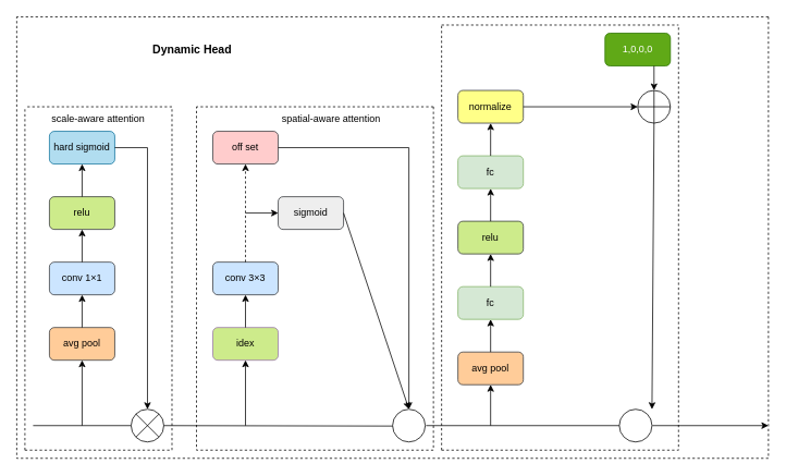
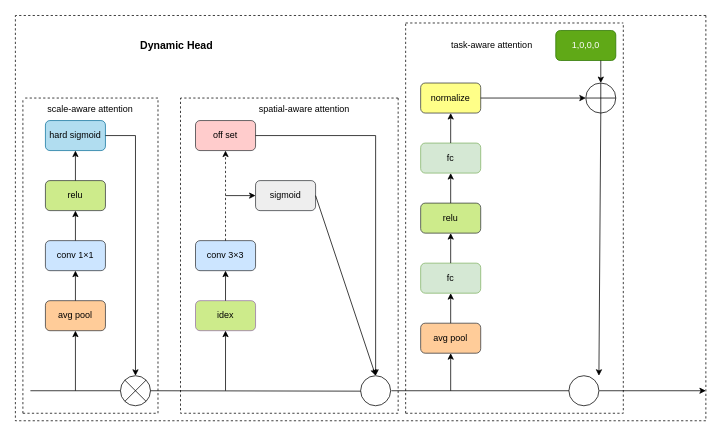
  <mxCell id="0" />
  <mxCell id="1" parent="0" />
  <mxCell id="2" value="hard sigmoid" style="rounded=1;whiteSpace=wrap;html=1;fillColor=#b1ddf0;strokeColor=#10739e;" vertex="1" parent="1"><mxGeometry x="60" y="160" width="80" height="40" as="geometry" /></mxCell>
  <mxCell id="3" value="relu" style="rounded=1;whiteSpace=wrap;html=1;fillColor=#cdeb8b;strokeColor=#36393d;" vertex="1" parent="1"><mxGeometry x="60" y="240" width="80" height="40" as="geometry" /></mxCell>
  <mxCell id="4" value="conv 1×1" style="rounded=1;whiteSpace=wrap;html=1;fillColor=#cce5ff;strokeColor=#36393d;" vertex="1" parent="1"><mxGeometry x="60" y="320" width="80" height="40" as="geometry" /></mxCell>
  <mxCell id="5" value="avg pool" style="rounded=1;whiteSpace=wrap;html=1;fillColor=#ffcc99;strokeColor=#36393d;" vertex="1" parent="1"><mxGeometry x="60" y="400" width="80" height="40" as="geometry" /></mxCell>
  <mxCell id="6" value="" style="endArrow=classic;html=1;rounded=0;entryX=0.5;entryY=1;entryDx=0;entryDy=0;" edge="1" parent="1" target="5"><mxGeometry width="50" height="50" relative="1" as="geometry"><mxPoint x="100" y="520" as="sourcePoint" /><mxPoint x="460" y="330" as="targetPoint" /></mxGeometry></mxCell>
  <mxCell id="7" value="" style="endArrow=classic;html=1;rounded=0;entryX=0.5;entryY=1;entryDx=0;entryDy=0;exitX=0.5;exitY=0;exitDx=0;exitDy=0;" edge="1" parent="1" source="5" target="4"><mxGeometry width="50" height="50" relative="1" as="geometry"><mxPoint x="410" y="380" as="sourcePoint" /><mxPoint x="460" y="330" as="targetPoint" /></mxGeometry></mxCell>
  <mxCell id="8" value="" style="endArrow=classic;html=1;rounded=0;entryX=0.5;entryY=1;entryDx=0;entryDy=0;exitX=0.5;exitY=0;exitDx=0;exitDy=0;" edge="1" parent="1" source="3" target="2"><mxGeometry width="50" height="50" relative="1" as="geometry"><mxPoint x="410" y="380" as="sourcePoint" /><mxPoint x="460" y="330" as="targetPoint" /></mxGeometry></mxCell>
  <mxCell id="9" value="" style="endArrow=classic;html=1;rounded=0;entryX=0.5;entryY=1;entryDx=0;entryDy=0;exitX=0.5;exitY=0;exitDx=0;exitDy=0;" edge="1" parent="1" source="4" target="3"><mxGeometry width="50" height="50" relative="1" as="geometry"><mxPoint x="410" y="380" as="sourcePoint" /><mxPoint x="460" y="330" as="targetPoint" /></mxGeometry></mxCell>
  <mxCell id="10" value="off set" style="rounded=1;whiteSpace=wrap;html=1;fillColor=#ffcccc;strokeColor=#36393d;" vertex="1" parent="1"><mxGeometry x="260" y="160" width="80" height="40" as="geometry" /></mxCell>
  <mxCell id="11" value="sigmoid" style="rounded=1;whiteSpace=wrap;html=1;fillColor=#eeeeee;strokeColor=#36393d;" vertex="1" parent="1"><mxGeometry x="340" y="240" width="80" height="40" as="geometry" /></mxCell>
  <mxCell id="12" value="conv 3×3" style="rounded=1;whiteSpace=wrap;html=1;fillColor=#cce5ff;strokeColor=#36393d;" vertex="1" parent="1"><mxGeometry x="260" y="320" width="80" height="40" as="geometry" /></mxCell>
  <mxCell id="13" value="idex" style="rounded=1;whiteSpace=wrap;html=1;fillColor=#cdeb8b;strokeColor=#9673a6;" vertex="1" parent="1"><mxGeometry x="260" y="400" width="80" height="40" as="geometry" /></mxCell>
  <mxCell id="14" value="" style="endArrow=classic;html=1;rounded=0;entryX=0.5;entryY=1;entryDx=0;entryDy=0;" edge="1" parent="1" target="13"><mxGeometry width="50" height="50" relative="1" as="geometry"><mxPoint x="300" y="520" as="sourcePoint" /><mxPoint x="460" y="330" as="targetPoint" /></mxGeometry></mxCell>
  <mxCell id="15" value="" style="endArrow=classic;html=1;rounded=0;entryX=0.5;entryY=1;entryDx=0;entryDy=0;exitX=0.5;exitY=0;exitDx=0;exitDy=0;" edge="1" parent="1" source="13" target="12"><mxGeometry width="50" height="50" relative="1" as="geometry"><mxPoint x="410" y="380" as="sourcePoint" /><mxPoint x="460" y="330" as="targetPoint" /></mxGeometry></mxCell>
  <mxCell id="16" value="" style="endArrow=classic;html=1;rounded=0;entryX=0.5;entryY=1;entryDx=0;entryDy=0;exitX=0.5;exitY=0;exitDx=0;exitDy=0;dashed=1;" edge="1" parent="1" source="12" target="10"><mxGeometry width="50" height="50" relative="1" as="geometry"><mxPoint x="410" y="380" as="sourcePoint" /><mxPoint x="460" y="330" as="targetPoint" /></mxGeometry></mxCell>
  <mxCell id="17" value="" style="endArrow=classic;html=1;rounded=0;" edge="1" parent="1"><mxGeometry width="50" height="50" relative="1" as="geometry"><mxPoint x="300" y="260" as="sourcePoint" /><mxPoint x="340" y="260" as="targetPoint" /></mxGeometry></mxCell>
  <mxCell id="18" value="normalize" style="rounded=1;whiteSpace=wrap;html=1;fillColor=#ffff88;strokeColor=#36393d;" vertex="1" parent="1"><mxGeometry x="560" y="110" width="80" height="40" as="geometry" /></mxCell>
  <mxCell id="19" value="fc" style="rounded=1;whiteSpace=wrap;html=1;fillColor=#d5e8d4;strokeColor=#82b366;" vertex="1" parent="1"><mxGeometry x="560" y="190" width="80" height="40" as="geometry" /></mxCell>
  <mxCell id="20" value="relu" style="rounded=1;whiteSpace=wrap;html=1;fillColor=#cdeb8b;strokeColor=#36393d;" vertex="1" parent="1"><mxGeometry x="560" y="270" width="80" height="40" as="geometry" /></mxCell>
  <mxCell id="21" value="fc" style="rounded=1;whiteSpace=wrap;html=1;fillColor=#d5e8d4;strokeColor=#82b366;" vertex="1" parent="1"><mxGeometry x="560" y="350" width="80" height="40" as="geometry" /></mxCell>
  <mxCell id="22" value="avg pool" style="rounded=1;whiteSpace=wrap;html=1;fillColor=#ffcc99;strokeColor=#36393d;" vertex="1" parent="1"><mxGeometry x="560" y="430" width="80" height="40" as="geometry" /></mxCell>
  <mxCell id="23" value="1,0,0,0" style="rounded=1;whiteSpace=wrap;html=1;fillColor=#60a917;strokeColor=#2D7600;fontColor=#ffffff;" vertex="1" parent="1"><mxGeometry x="740" width="80" height="40" as="geometry" y="40" /></mxCell>
  <mxCell id="24" value="" style="endArrow=classic;html=1;rounded=0;entryX=0.5;entryY=1;entryDx=0;entryDy=0;" edge="1" parent="1" target="22"><mxGeometry width="50" height="50" relative="1" as="geometry"><mxPoint x="600" y="520" as="sourcePoint" /><mxPoint x="610" y="320" as="targetPoint" /></mxGeometry></mxCell>
  <mxCell id="25" value="" style="endArrow=classic;html=1;rounded=0;entryX=0.5;entryY=1;entryDx=0;entryDy=0;exitX=0.5;exitY=0;exitDx=0;exitDy=0;" edge="1" parent="1" source="22" target="21"><mxGeometry width="50" height="50" relative="1" as="geometry"><mxPoint x="560" y="370" as="sourcePoint" /><mxPoint x="610" y="320" as="targetPoint" /></mxGeometry></mxCell>
  <mxCell id="26" value="" style="endArrow=classic;html=1;rounded=0;entryX=0.5;entryY=1;entryDx=0;entryDy=0;exitX=0.5;exitY=0;exitDx=0;exitDy=0;" edge="1" parent="1" source="21" target="20"><mxGeometry width="50" height="50" relative="1" as="geometry"><mxPoint x="560" y="370" as="sourcePoint" /><mxPoint x="610" y="320" as="targetPoint" /></mxGeometry></mxCell>
  <mxCell id="27" value="" style="endArrow=classic;html=1;rounded=0;entryX=0.5;entryY=1;entryDx=0;entryDy=0;exitX=0.5;exitY=0;exitDx=0;exitDy=0;" edge="1" parent="1" source="20" target="19"><mxGeometry width="50" height="50" relative="1" as="geometry"><mxPoint x="560" y="370" as="sourcePoint" /><mxPoint x="610" y="320" as="targetPoint" /></mxGeometry></mxCell>
  <mxCell id="28" value="" style="endArrow=classic;html=1;rounded=0;entryX=0.5;entryY=1;entryDx=0;entryDy=0;exitX=0.5;exitY=0;exitDx=0;exitDy=0;" edge="1" parent="1" source="19" target="18"><mxGeometry width="50" height="50" relative="1" as="geometry"><mxPoint x="560" y="370" as="sourcePoint" /><mxPoint x="610" y="320" as="targetPoint" /></mxGeometry></mxCell>
  <mxCell id="29" value="" style="endArrow=classic;html=1;rounded=0;exitX=0.5;exitY=1;exitDx=0;exitDy=0;" edge="1" parent="1"><mxGeometry width="50" height="50" relative="1" as="geometry"><mxPoint x="800" y="80" as="sourcePoint" /><mxPoint x="800" y="110" as="targetPoint" /></mxGeometry></mxCell>
  <mxCell id="30" value="" style="endArrow=classic;html=1;rounded=0;exitX=1;exitY=0.5;exitDx=0;exitDy=0;" edge="1" parent="1" source="18"><mxGeometry width="50" height="50" relative="1" as="geometry"><mxPoint x="560" y="370" as="sourcePoint" /><mxPoint x="780" y="130" as="targetPoint" /></mxGeometry></mxCell>
  <mxCell id="31" value="" style="ellipse;whiteSpace=wrap;html=1;aspect=fixed;" vertex="1" parent="1"><mxGeometry x="780" y="110" width="40" height="40" as="geometry" /></mxCell>
  <mxCell id="32" value="" style="endArrow=none;html=1;rounded=0;entryX=0;entryY=0.5;entryDx=0;entryDy=0;exitX=1;exitY=0.5;exitDx=0;exitDy=0;" edge="1" parent="1" source="31" target="31"><mxGeometry width="50" height="50" relative="1" as="geometry"><mxPoint x="560" y="370" as="sourcePoint" /><mxPoint x="610" y="320" as="targetPoint" /></mxGeometry></mxCell>
  <mxCell id="33" value="" style="endArrow=none;html=1;rounded=0;entryX=0.5;entryY=0;entryDx=0;entryDy=0;exitX=0.5;exitY=1;exitDx=0;exitDy=0;" edge="1" parent="1" source="31" target="31"><mxGeometry width="50" height="50" relative="1" as="geometry"><mxPoint x="560" y="370" as="sourcePoint" /><mxPoint x="610" y="320" as="targetPoint" /></mxGeometry></mxCell>
  <mxCell id="34" value="" style="endArrow=classic;html=1;rounded=0;entryX=0.5;entryY=0;entryDx=0;entryDy=0;" edge="1" parent="1"><mxGeometry width="50" height="50" relative="1" as="geometry"><mxPoint x="800" y="150" as="sourcePoint" /><mxPoint x="797.5" y="500" as="targetPoint" /></mxGeometry></mxCell>
  <mxCell id="35" value="" style="endArrow=none;html=1;rounded=0;entryX=0;entryY=0.5;entryDx=0;entryDy=0;" edge="1" parent="1" target="37"><mxGeometry width="50" height="50" relative="1" as="geometry"><mxPoint x="40" y="520" as="sourcePoint" /><mxPoint x="140" y="520" as="targetPoint" /></mxGeometry></mxCell>
  <mxCell id="36" value="" style="endArrow=classic;html=1;rounded=0;exitX=1;exitY=0.5;exitDx=0;exitDy=0;" edge="1" parent="1" source="2"><mxGeometry width="50" height="50" relative="1" as="geometry"><mxPoint x="500" y="380" as="sourcePoint" /><mxPoint x="180" y="500" as="targetPoint" /><Array as="points"><mxPoint x="180" y="180" /></Array></mxGeometry></mxCell>
  <mxCell id="37" value="" style="ellipse;whiteSpace=wrap;html=1;aspect=fixed;" vertex="1" parent="1"><mxGeometry x="160" y="500" width="40" height="40" as="geometry" /></mxCell>
  <mxCell id="38" value="" style="endArrow=none;html=1;rounded=0;exitX=0;exitY=0;exitDx=0;exitDy=0;entryX=1;entryY=1;entryDx=0;entryDy=0;" edge="1" parent="1" source="37" target="37"><mxGeometry width="50" height="50" relative="1" as="geometry"><mxPoint x="500" y="380" as="sourcePoint" /><mxPoint x="550" y="330" as="targetPoint" /></mxGeometry></mxCell>
  <mxCell id="39" value="" style="endArrow=none;html=1;rounded=0;entryX=1;entryY=0;entryDx=0;entryDy=0;exitX=0;exitY=1;exitDx=0;exitDy=0;" edge="1" parent="1" source="37" target="37"><mxGeometry width="50" height="50" relative="1" as="geometry"><mxPoint x="500" y="380" as="sourcePoint" /><mxPoint x="550" y="330" as="targetPoint" /></mxGeometry></mxCell>
  <mxCell id="40" value="" style="endArrow=none;html=1;rounded=0;entryX=0.143;entryY=0.514;entryDx=0;entryDy=0;entryPerimeter=0;exitX=1;exitY=0.5;exitDx=0;exitDy=0;" edge="1" parent="1" source="37" target="41"><mxGeometry width="50" height="50" relative="1" as="geometry"><mxPoint x="195" y="518" as="sourcePoint" /><mxPoint x="460" y="518" as="targetPoint" /></mxGeometry></mxCell>
  <mxCell id="41" value="" style="ellipse;whiteSpace=wrap;html=1;aspect=fixed;" vertex="1" parent="1"><mxGeometry x="480" y="500" width="40" height="40" as="geometry" /></mxCell>
  <mxCell id="42" value="" style="endArrow=classic;html=1;rounded=0;exitX=1;exitY=0.5;exitDx=0;exitDy=0;entryX=0.5;entryY=0;entryDx=0;entryDy=0;" edge="1" parent="1" source="11" target="41"><mxGeometry width="50" height="50" relative="1" as="geometry"><mxPoint x="500" y="380" as="sourcePoint" /><mxPoint x="500" y="500" as="targetPoint" /></mxGeometry></mxCell>
  <mxCell id="43" value="" style="endArrow=classic;html=1;rounded=0;exitX=1;exitY=0.5;exitDx=0;exitDy=0;" edge="1" parent="1" source="10"><mxGeometry width="50" height="50" relative="1" as="geometry"><mxPoint x="500" y="380" as="sourcePoint" /><mxPoint x="500" y="500" as="targetPoint" /><Array as="points"><mxPoint x="500" y="180" /></Array></mxGeometry></mxCell>
  <mxCell id="44" value="" style="endArrow=none;html=1;rounded=0;" edge="1" parent="1"><mxGeometry width="50" height="50" relative="1" as="geometry"><mxPoint x="521" y="520" as="sourcePoint" /><mxPoint x="760" y="520" as="targetPoint" /></mxGeometry></mxCell>
  <mxCell id="45" value="" style="ellipse;whiteSpace=wrap;html=1;aspect=fixed;" vertex="1" parent="1"><mxGeometry x="757.5" y="500" width="40" height="40" as="geometry" /></mxCell>
  <mxCell id="46" value="" style="endArrow=classic;html=1;rounded=0;" edge="1" parent="1"><mxGeometry width="50" height="50" relative="1" as="geometry"><mxPoint x="798" y="520" as="sourcePoint" /><mxPoint x="940" y="520" as="targetPoint" /></mxGeometry></mxCell>
  <mxCell id="47" value="" style="endArrow=none;dashed=1;html=1;rounded=0;" edge="1" parent="1"><mxGeometry width="50" height="50" relative="1" as="geometry"><mxPoint x="30" y="550" as="sourcePoint" /><mxPoint x="30" y="130" as="targetPoint" /><Array as="points"><mxPoint x="210" y="550" /><mxPoint x="210" y="130" /></Array></mxGeometry></mxCell>
  <mxCell id="48" value="" style="endArrow=none;dashed=1;html=1;rounded=0;" edge="1" parent="1"><mxGeometry width="50" height="50" relative="1" as="geometry"><mxPoint x="30" y="550" as="sourcePoint" /><mxPoint x="30" y="130" as="targetPoint" /></mxGeometry></mxCell>
  <mxCell id="49" value="" style="endArrow=none;dashed=1;html=1;rounded=0;" edge="1" parent="1"><mxGeometry width="50" height="50" relative="1" as="geometry"><mxPoint x="530" y="130" as="sourcePoint" /><mxPoint x="240" y="130" as="targetPoint" /><Array as="points"><mxPoint x="530" y="550" /><mxPoint x="240" y="550" /></Array></mxGeometry></mxCell>
  <mxCell id="50" value="" style="endArrow=none;dashed=1;html=1;rounded=0;" edge="1" parent="1"><mxGeometry width="50" height="50" relative="1" as="geometry"><mxPoint x="530" y="130" as="sourcePoint" /><mxPoint x="240" y="130" as="targetPoint" /></mxGeometry></mxCell>
  <mxCell id="51" value="" style="endArrow=none;dashed=1;html=1;rounded=0;" edge="1" parent="1"><mxGeometry width="50" height="50" relative="1" as="geometry"><mxPoint x="540" y="550" as="sourcePoint" /><mxPoint x="540" y="30" as="targetPoint" /></mxGeometry></mxCell>
  <mxCell id="52" value="" style="endArrow=none;dashed=1;html=1;rounded=0;" edge="1" parent="1"><mxGeometry width="50" height="50" relative="1" as="geometry"><mxPoint x="540" y="550" as="sourcePoint" /><mxPoint x="830" y="30" as="targetPoint" /><Array as="points"><mxPoint x="830" y="550" /></Array></mxGeometry></mxCell>
  <mxCell id="53" value="" style="endArrow=none;dashed=1;html=1;rounded=0;" edge="1" parent="1"><mxGeometry width="50" height="50" relative="1" as="geometry"><mxPoint x="540" y="30" as="sourcePoint" /><mxPoint x="830" y="30" as="targetPoint" /></mxGeometry></mxCell>
  <mxCell id="54" value="scale-aware attention" style="text;html=1;align=center;verticalAlign=middle;whiteSpace=wrap;rounded=0;" vertex="1" parent="1"><mxGeometry x="60" y="130" width="120" height="30" as="geometry" /></mxCell>
  <mxCell id="55" value="spatial-aware attention" style="text;html=1;align=center;verticalAlign=middle;whiteSpace=wrap;rounded=0;" vertex="1" parent="1"><mxGeometry x="340" y="130" width="130" height="30" as="geometry" /></mxCell>
+ <mxCell id="56" value="task-aware attention" style="text;html=1;align=center;verticalAlign=middle;whiteSpace=wrap;rounded=0;" vertex="1" parent="1"><mxGeometry x="590" y="45" width="130" height="30" as="geometry" /></mxCell>
  <mxCell id="57" value="" style="endArrow=none;dashed=1;html=1;rounded=0;" edge="1" parent="1"><mxGeometry width="50" height="50" relative="1" as="geometry"><mxPoint x="940" y="20" as="sourcePoint" /><mxPoint x="20" y="20" as="targetPoint" /></mxGeometry></mxCell>
  <mxCell id="58" value="" style="endArrow=none;dashed=1;html=1;rounded=0;" edge="1" parent="1"><mxGeometry width="50" height="50" relative="1" as="geometry"><mxPoint x="940" y="20" as="sourcePoint" /><mxPoint x="20" y="20" as="targetPoint" /><Array as="points"><mxPoint x="940" y="560" /><mxPoint x="20" y="560" /></Array></mxGeometry></mxCell>
  <mxCell id="59" value="&lt;h3&gt;Dynamic Head&lt;/h3&gt;" style="text;html=1;align=center;verticalAlign=middle;whiteSpace=wrap;rounded=0;" vertex="1" parent="1"><mxGeometry x="180" y="45" width="110" height="30" as="geometry" /></mxCell>
